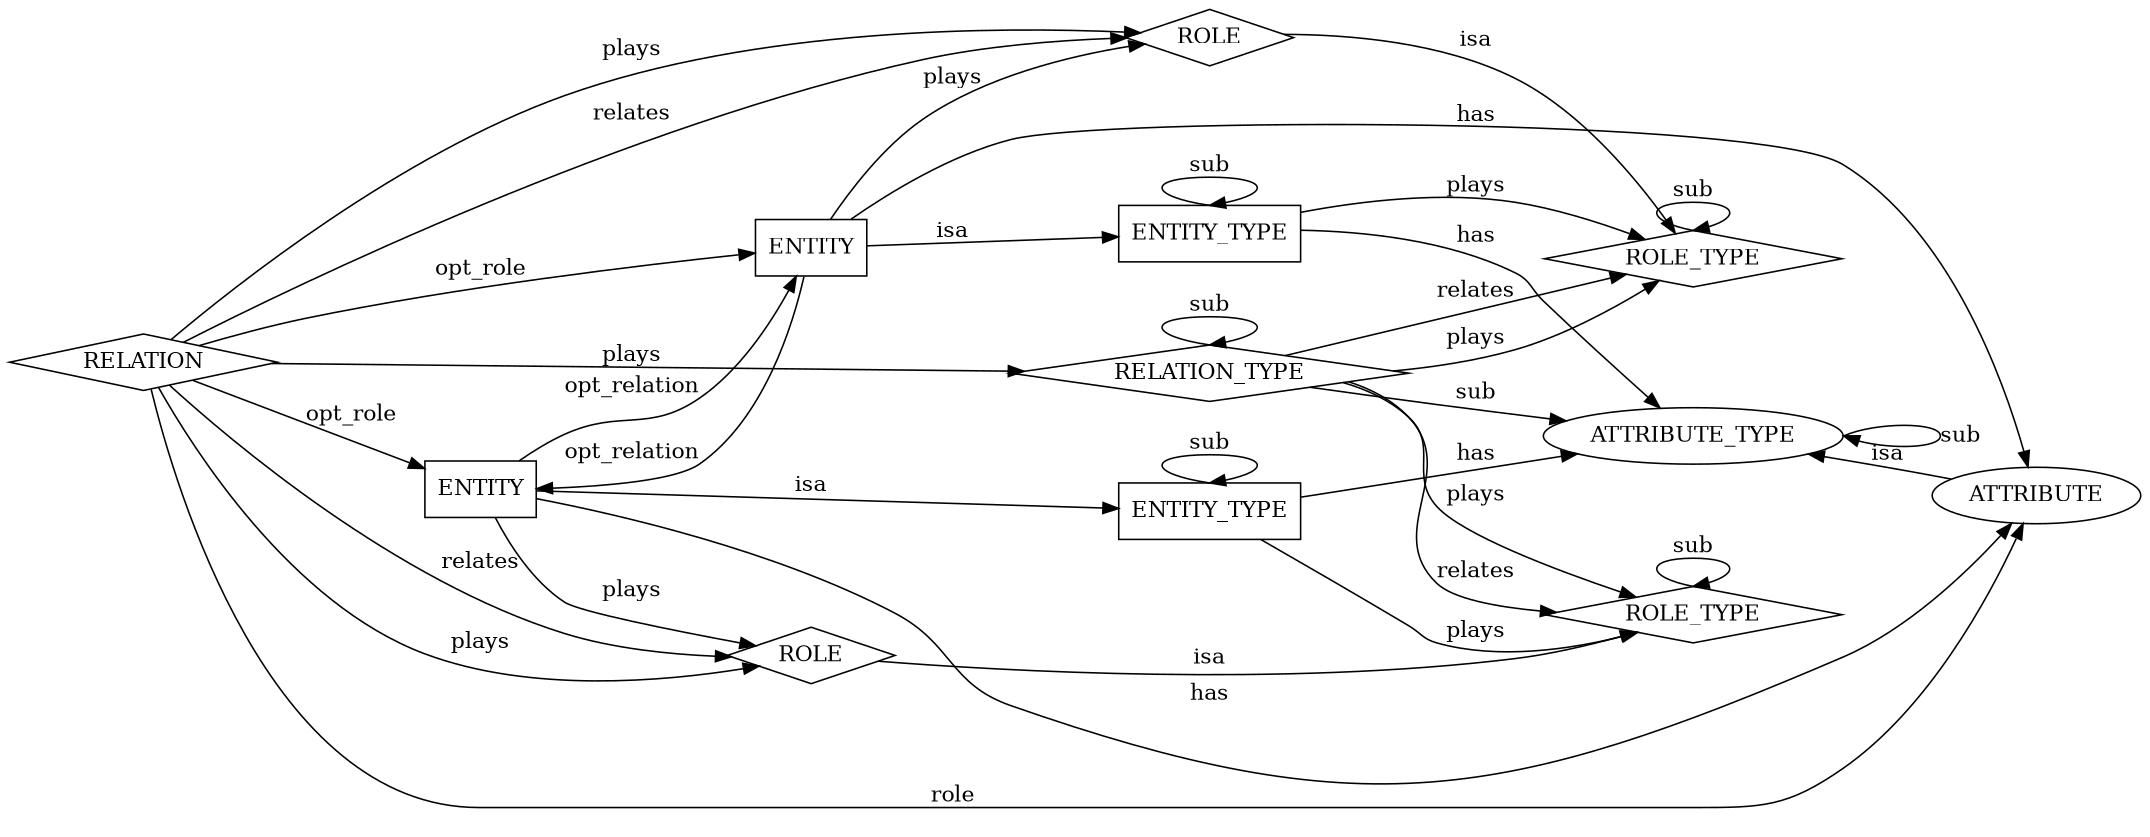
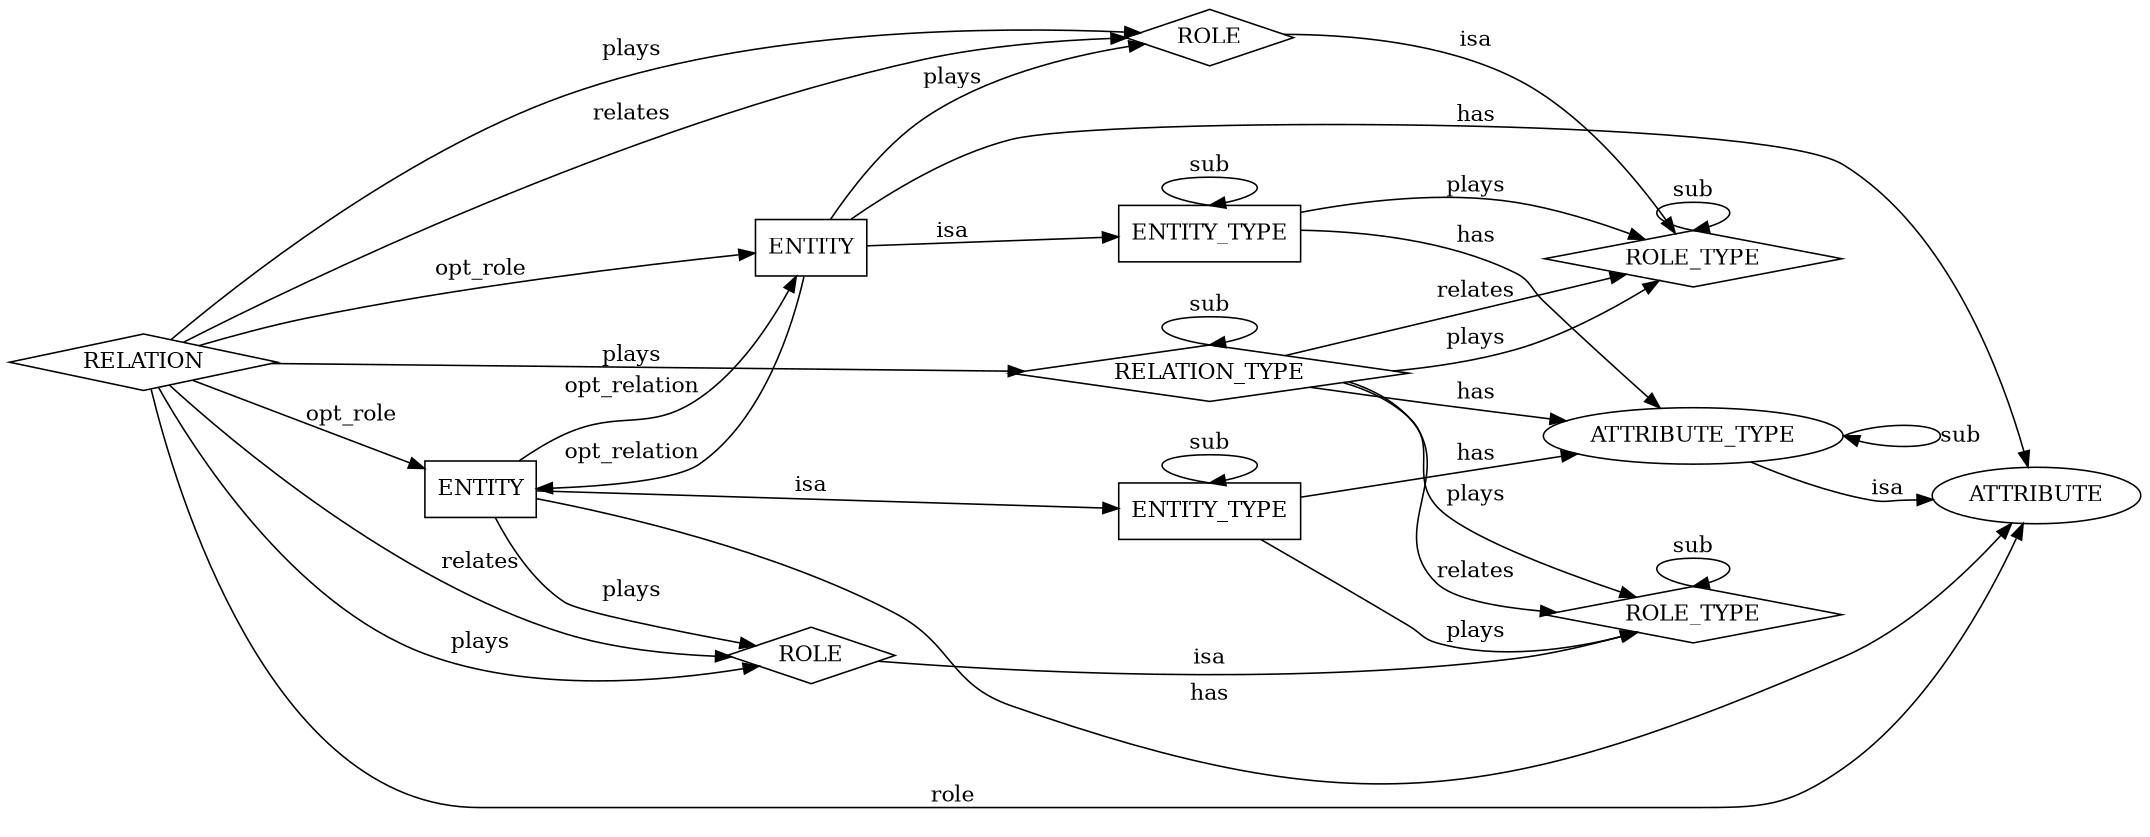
  digraph {
    fontname="DejaVu Serif"
    mindist=10.0
    rankdir=LR
    splines=true
    node [fontname="DejaVu Serif" shape=diamond]
    edge [fontname="DejaVu Serif"]
    n1 [label=ENTITY_TYPE shape=rectangle]
    n2 [label=ROLE_TYPE]
    n3 [label=ATTRIBUTE_TYPE shape=ellipse]
    n4 [label=ENTITY_TYPE shape=rectangle]
    n5 [label=ROLE_TYPE]
    n6 [label=RELATION_TYPE]
    n7 [label=ENTITY shape=rectangle]
    n8 [label=ENTITY shape=rectangle]
    n9 [label=ROLE]
    n10 [label=ATTRIBUTE shape=ellipse]
    n11 [label=ROLE]
    n12 [label=RELATION]
    n1 -> n1 [headport=n label=sub tailport=n]
    n1 -> n2 [label=plays]
    n1 -> n3 [label=has]
    n2 -> n2 [headport=n label=sub tailport=n]
    n3 -> n3 [headport=e label=sub tailport=e]
    n4 -> n3 [label=has]
    n4 -> n4 [headport=n label=sub tailport=n]
    n4 -> n5 [label=plays]
    n5 -> n5 [headport=n label=sub tailport=n]
    n6 -> n2 [label=relates]
    n6 -> n2 [label=plays]
-   n6 -> n3 [label=sub]
+   n6 -> n3 [label=has]
    n6 -> n5 [label=relates]
    n6 -> n5 [label=plays]
    n6 -> n6 [headport=n label=sub tailport=n]
    n7 -> n1 [label=isa]
    n7 -> n8 [label=opt_relation]
    n7 -> n9 [label=plays]
    n7 -> n10 [label=has]
    n8 -> n4 [label=isa]
    n8 -> n7 [label=opt_relation]
    n8 -> n10 [label=has]
    n8 -> n11 [label=plays]
    n9 -> n2 [label=isa]
-   n10 -> n3 [label=isa]
+   n3 -> n10 [label=isa]
    n11 -> n5 [label=isa]
    n12 -> n6 [label=plays]
    n12 -> n7 [label=opt_role]
    n12 -> n8 [label=opt_role]
    n12 -> n9 [label=relates]
    n12 -> n9 [label=plays]
    n12 -> n10 [label=role]
    n12 -> n11 [label=relates]
    n12 -> n11 [label=plays]
  }
